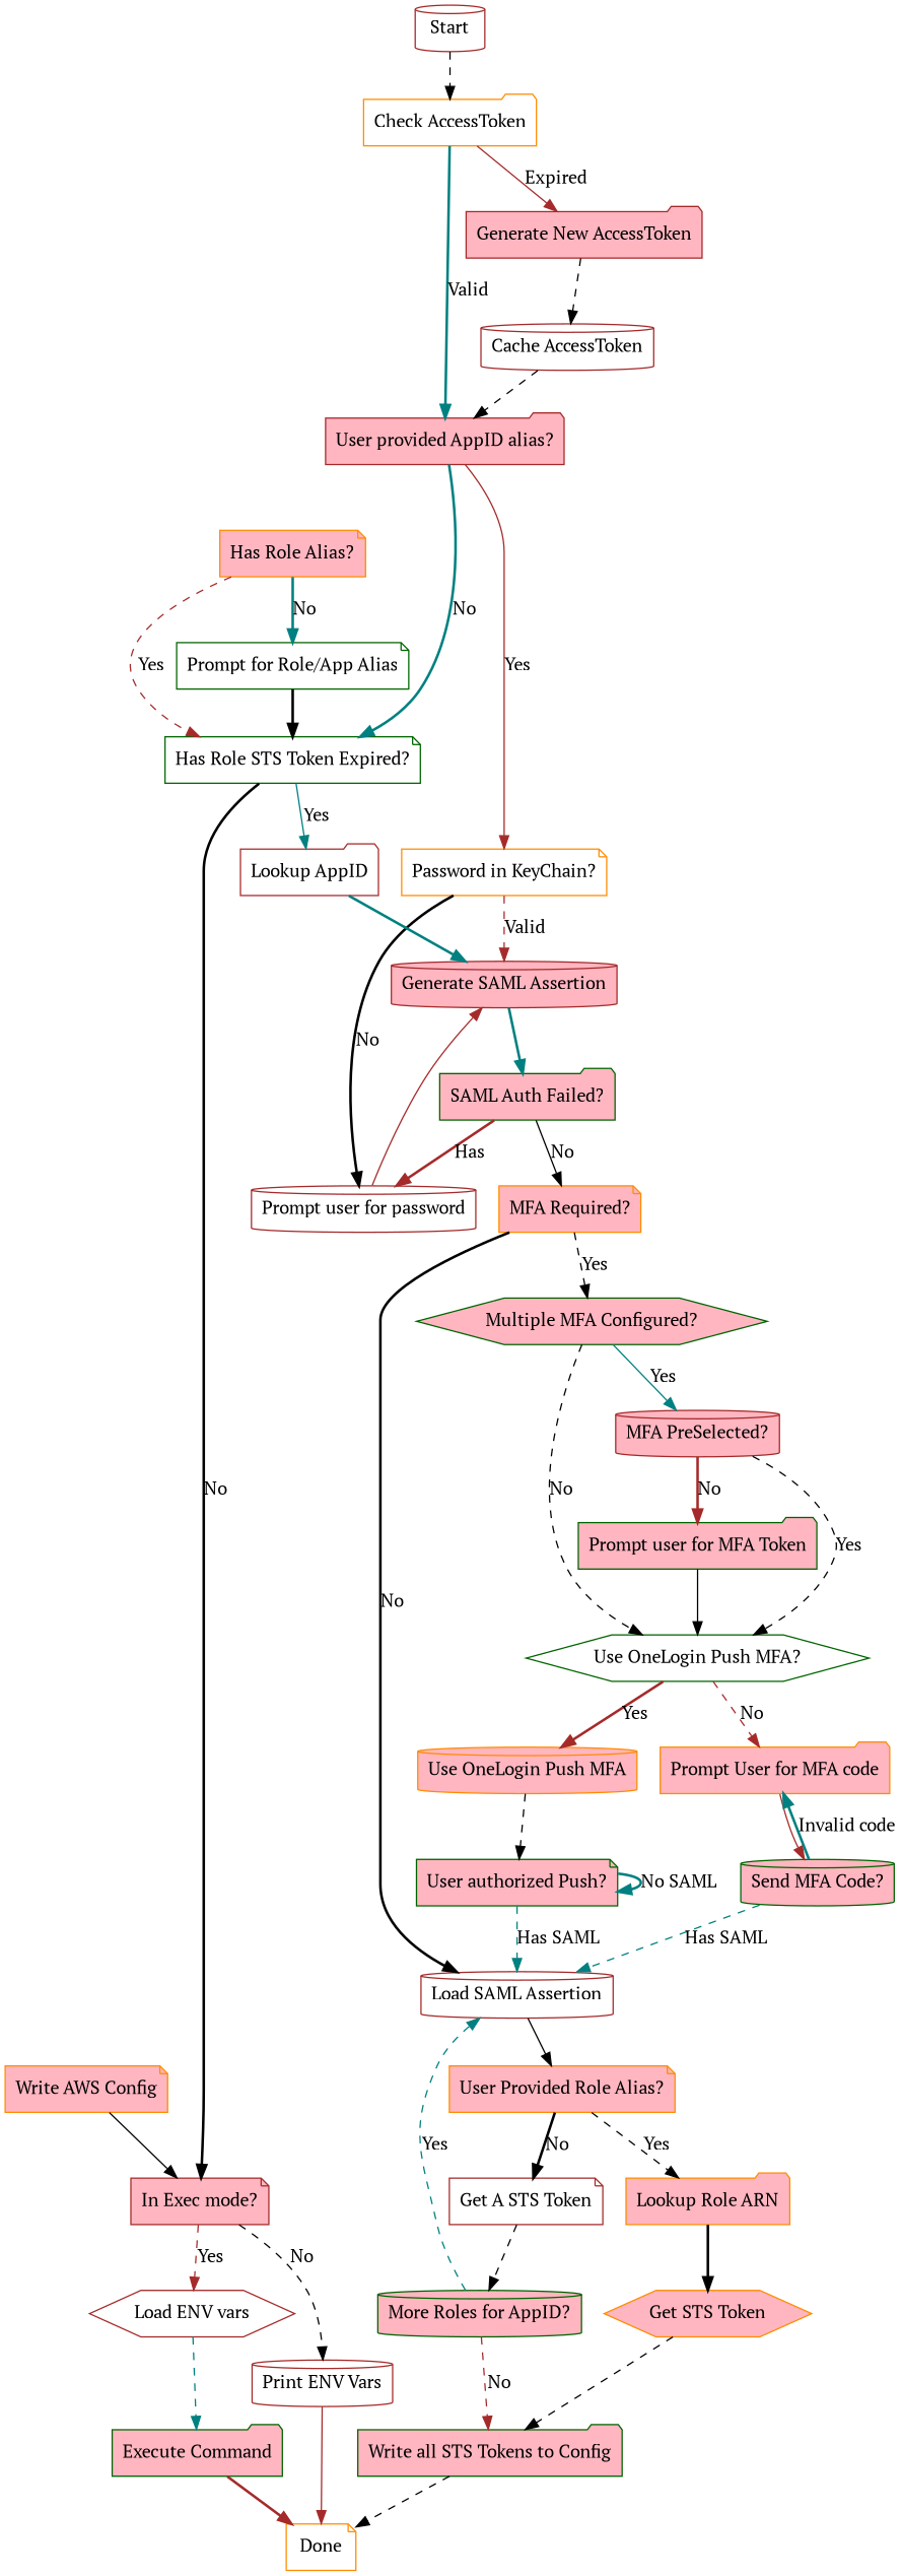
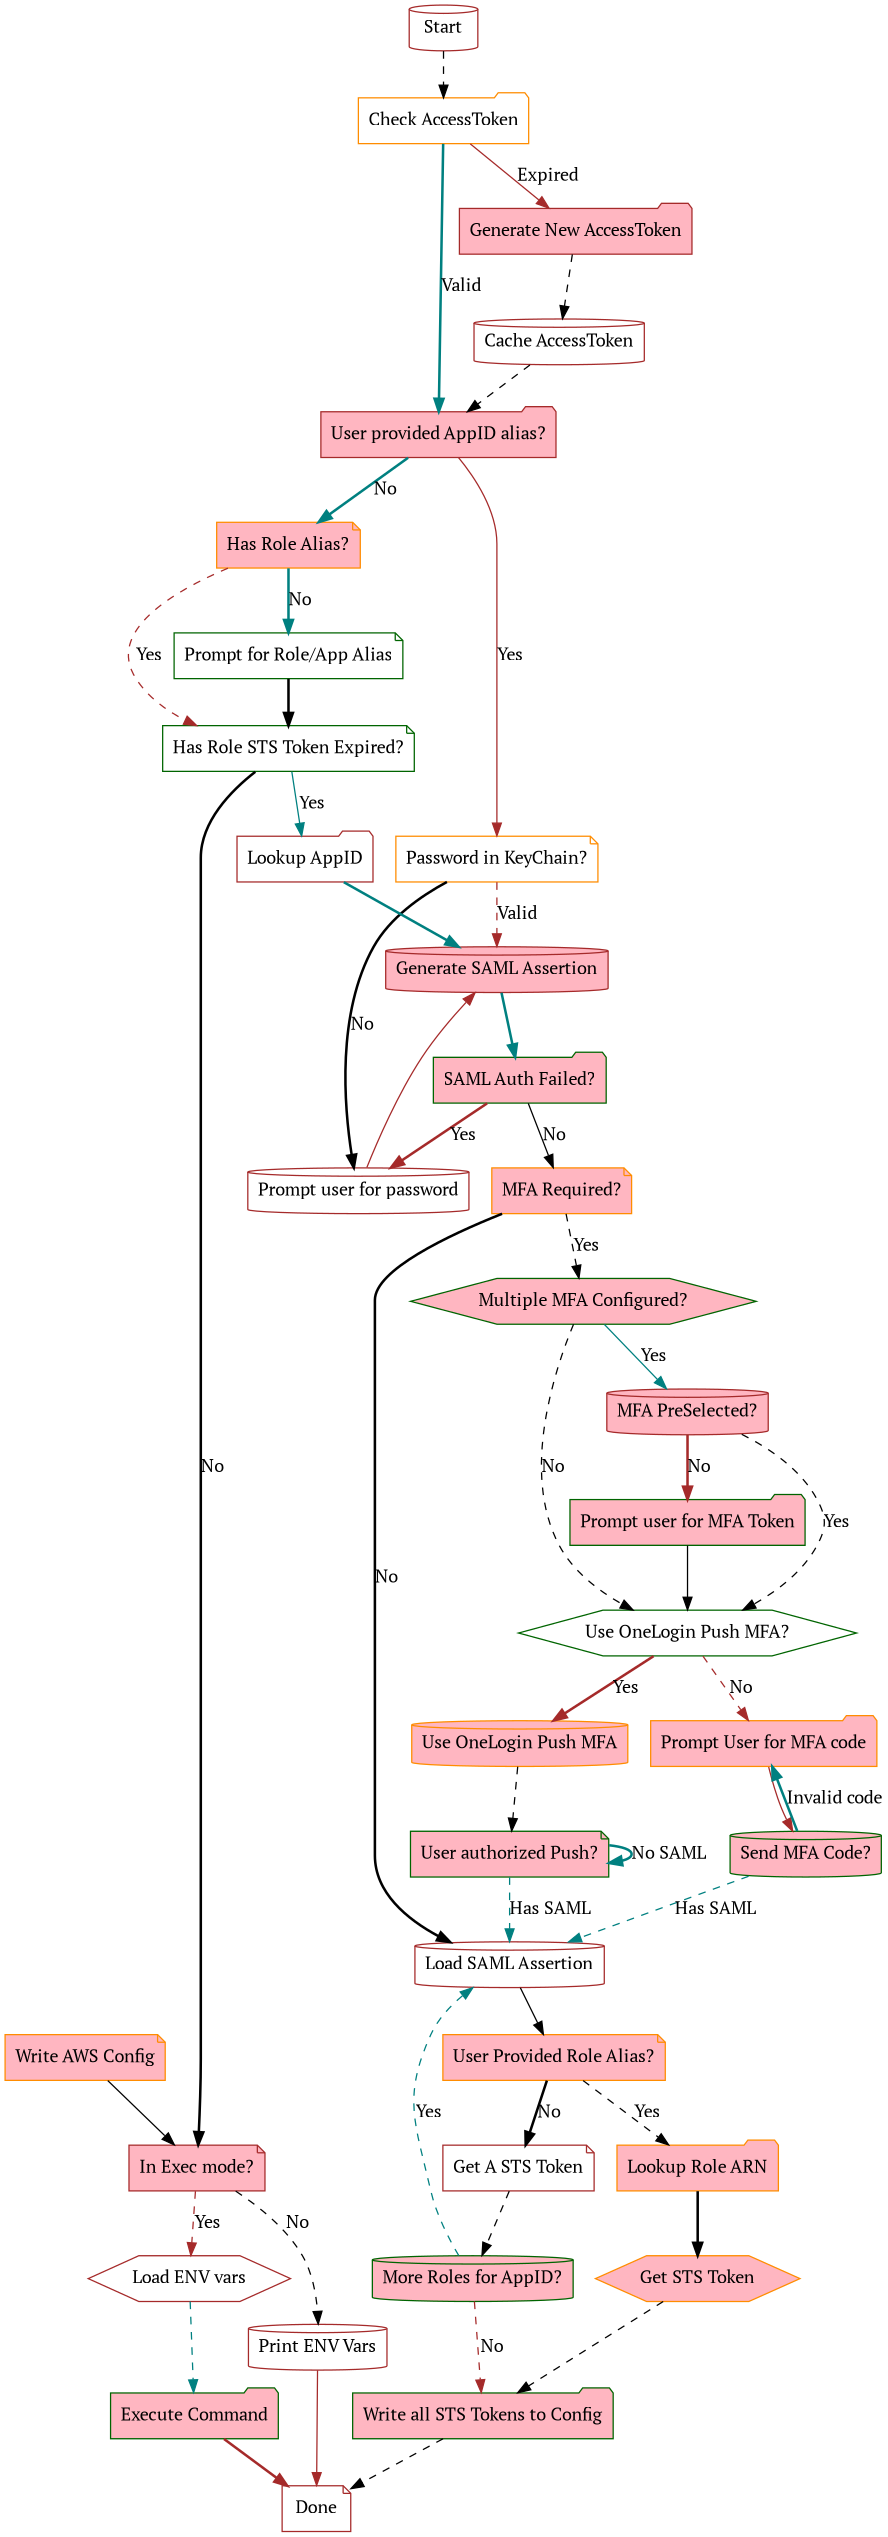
  digraph {
    fontname="PT Serif"
    node [color=brown fillcolor=lightpink fontname="PT Serif" shape=note style=filled]
    edge [color=black fontname="PT Serif" style=dashed]
    n1 [color=darkorange fillcolor=white label="Check AccessToken" shape=folder]
    n2 [label="Generate New AccessToken" shape=folder]
    n3 [label="User provided AppID alias?" shape=folder]
    Start [fillcolor=white shape=cylinder]
    n5 [fillcolor=white label="Cache AccessToken" shape=cylinder]
    n6 [color=darkorange label="Has Role Alias?"]
    n7 [color=darkorange fillcolor=white label="Password in KeyChain?"]
    n8 [color=darkgreen fillcolor=white label="Has Role STS Token Expired?"]
    n9 [color=darkgreen fillcolor=white label="Prompt for Role/App Alias"]
    n10 [label="Generate SAML Assertion" shape=cylinder]
    n11 [fillcolor=white label="Prompt user for password" shape=cylinder]
    n12 [label="In Exec mode?"]
    n13 [fillcolor=white label="Lookup AppID" shape=folder]
    n14 [color=darkgreen label="SAML Auth Failed?" shape=folder]
    n15 [color=darkorange label="MFA Required?"]
    n16 [color=darkgreen label="Multiple MFA Configured?" shape=hexagon]
    n17 [fillcolor=white label="Load SAML Assertion" shape=cylinder]
    n18 [color=darkgreen fillcolor=white label="Use OneLogin Push MFA?" shape=hexagon]
    n19 [label="MFA PreSelected?" shape=cylinder]
    n20 [color=darkorange label="User Provided Role Alias?"]
    n21 [color=darkorange label="Use OneLogin Push MFA" shape=cylinder]
    n22 [color=darkorange label="Prompt User for MFA code" shape=folder]
    n23 [color=darkgreen label="Prompt user for MFA Token" shape=folder]
    n24 [color=darkorange label="Lookup Role ARN" shape=folder]
    n25 [fillcolor=white label="Get A STS Token"]
    n26 [color=darkgreen label="User authorized Push?"]
    n27 [color=darkgreen label="Send MFA Code?" shape=cylinder]
    n28 [fillcolor=white label="Load ENV vars" shape=hexagon]
    n29 [fillcolor=white label="Print ENV Vars" shape=cylinder]
    n30 [color=darkgreen label="Execute Command" shape=folder]
-   n31 [color=darkorange fillcolor=white label=Done]
+   n31 [fillcolor=white label=Done]
    n32 [color=darkorange label="Get STS Token" shape=hexagon]
    n33 [color=darkgreen label="More Roles for AppID?" shape=cylinder]
    n34 [color=darkgreen label="Write all STS Tokens to Config" shape=folder]
    n35 [color=darkorange label="Write AWS Config"]
    n1 -> n2 [color=brown label=Expired style=solid]
    n1 -> n3 [color=teal label=Valid style=bold]
    n2 -> n5
-   n3 -> n8 [color=teal label=No style=bold]
+   n3 -> n6 [color=teal label=No style=bold]
    n3 -> n7 [color=brown label=Yes style=solid]
    Start -> n1
    n5 -> n3
    n6 -> n8 [color=brown label=Yes]
    n6 -> n9 [color=teal label=No style=bold]
    n7 -> n10 [color=brown label=Valid]
    n7 -> n11 [label=No style=bold]
    n8 -> n12 [label=No style=bold]
    n8 -> n13 [color=teal label=Yes style=solid]
    n9 -> n8 [style=bold]
    n10 -> n14 [color=teal style=bold]
    n11 -> n10 [color=brown style=solid]
    n12 -> n28 [color=brown label=Yes]
    n12 -> n29 [label=No]
    n13 -> n10 [color=teal style=bold]
-   n14 -> n11 [color=brown label=Has style=bold]
+   n14 -> n11 [color=brown label=Yes style=bold]
    n14 -> n15 [label=No style=solid]
    n15 -> n16 [label=Yes]
    n15 -> n17 [label=No style=bold]
    n16 -> n18 [label=No]
    n16 -> n19 [color=teal label=Yes style=solid]
    n17 -> n20 [style=solid]
    n18 -> n21 [color=brown label=Yes style=bold]
    n18 -> n22 [color=brown label=No]
    n19 -> n18 [label=Yes]
    n19 -> n23 [color=brown label=No style=bold]
    n20 -> n24 [label=Yes]
    n20 -> n25 [label=No style=bold]
    n21 -> n26
    n22 -> n27 [color=brown style=solid]
    n23 -> n18 [style=solid]
    n24 -> n32 [style=bold]
    n25 -> n33
    n26 -> n17 [color=teal label="Has SAML"]
    n26 -> n26 [color=teal label="No SAML" style=bold]
    n27 -> n17 [color=teal label="Has SAML"]
    n27 -> n22 [color=teal label="Invalid code" style=bold]
    n28 -> n30 [color=teal]
    n29 -> n31 [color=brown style=solid]
    n30 -> n31 [color=brown style=bold]
    n32 -> n34
    n33 -> n17 [color=teal label=Yes]
    n33 -> n34 [color=brown label=No]
    n34 -> n31
    n35 -> n12 [style=solid]
  }
